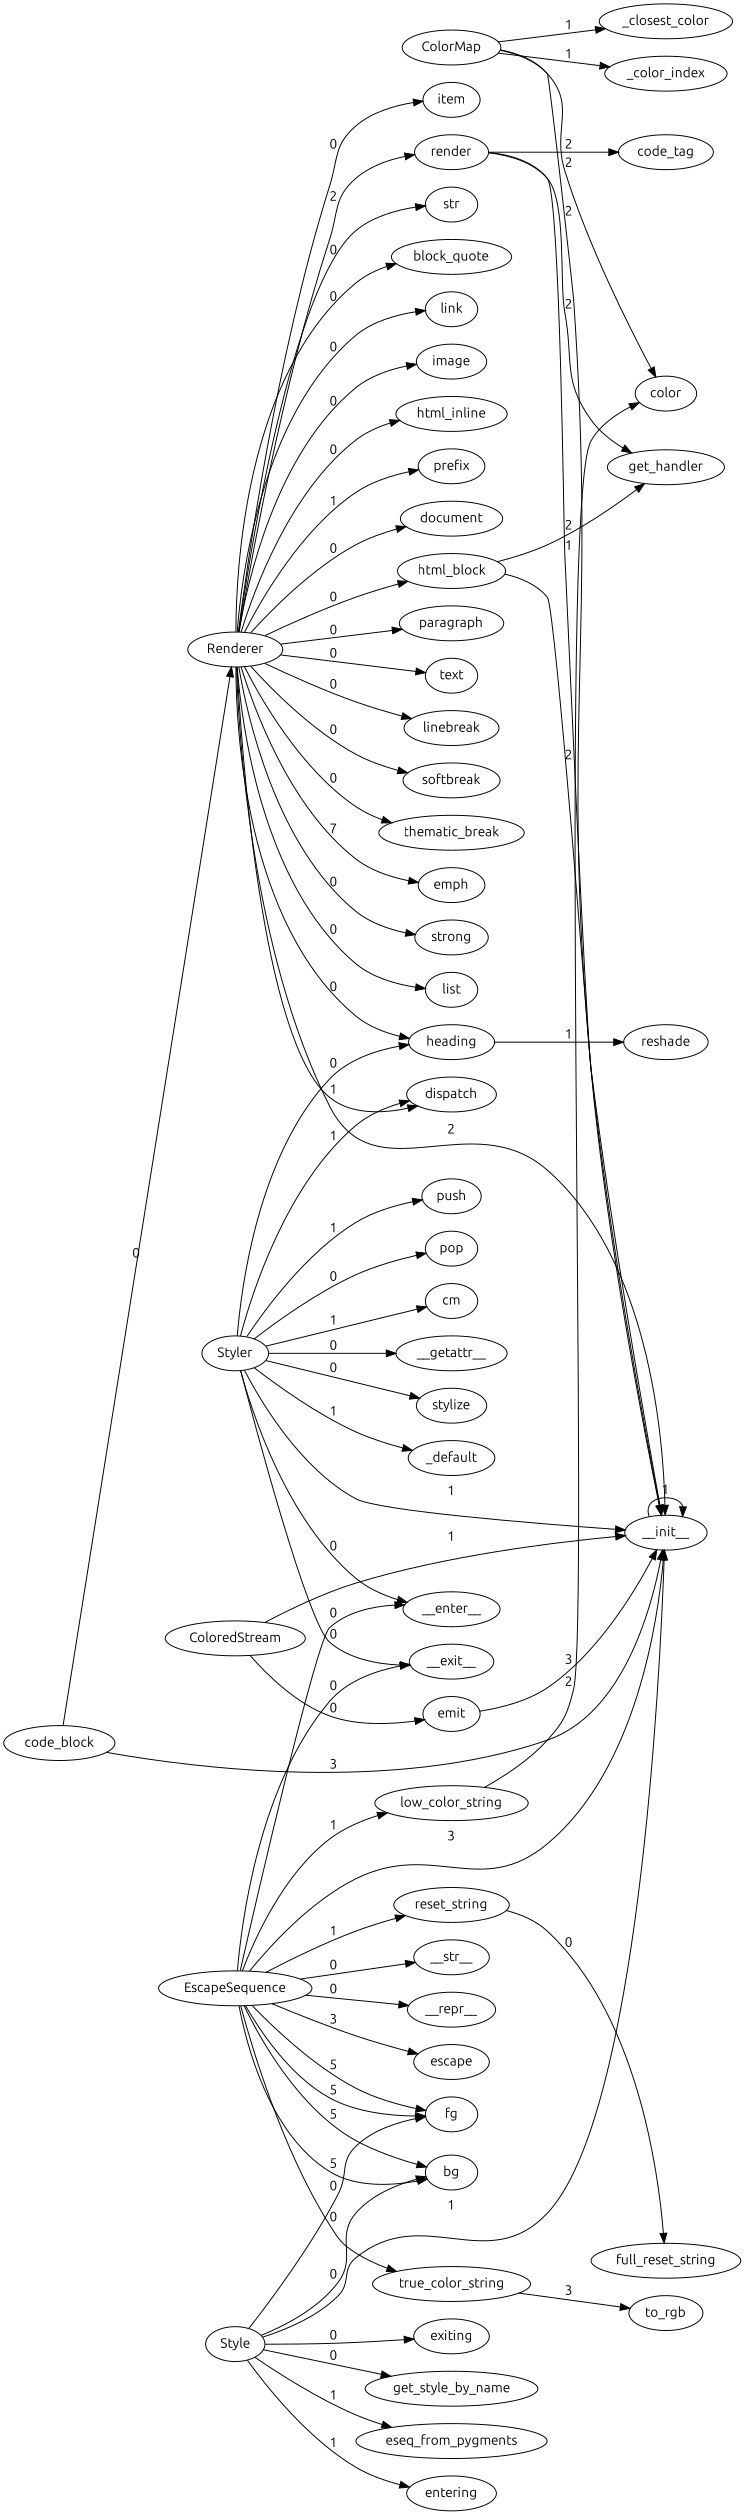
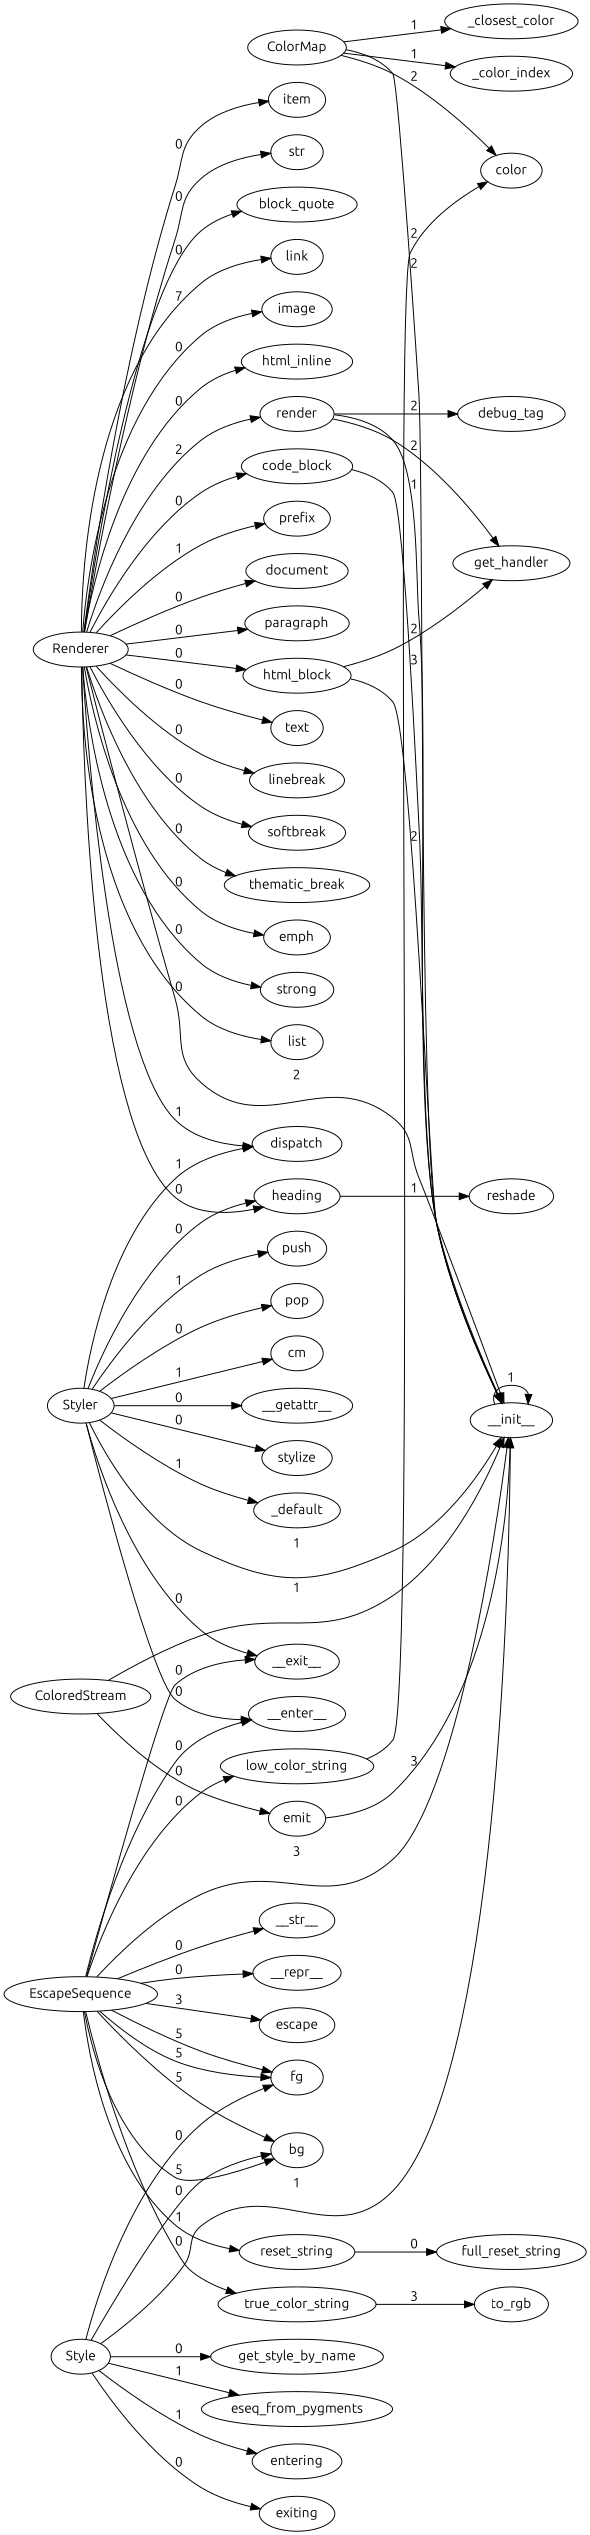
  digraph {
    fontname=Ubuntu
    rankdir=LR
    node [fontname=Ubuntu]
    edge [fontname=Ubuntu]
    n1 [label=ColorMap]
    n2 [label=__init__]
    n3 [label=color]
    n4 [label=_closest_color]
    n5 [label=_color_index]
    n6 [label=EscapeSequence]
    n7 [label=__str__]
    n8 [label=__repr__]
    n9 [label=__enter__]
    n10 [label=__exit__]
    n11 [label=fg]
    n12 [label=bg]
    n13 [label=escape]
    n14 [label=low_color_string]
    n15 [label=true_color_string]
    n16 [label=reset_string]
    to_rgb
    n18 [label=full_reset_string]
    n19 [label=ColoredStream]
    n20 [label=emit]
    n21 [label=Renderer]
    n22 [label=render]
    n23 [label=dispatch]
    n24 [label=prefix]
    n25 [label=document]
    n26 [label=paragraph]
    n27 [label=text]
    n28 [label=linebreak]
    n29 [label=softbreak]
    n30 [label=thematic_break]
    n31 [label=emph]
    n32 [label=strong]
    n33 [label=heading]
    n34 [label=list]
    n35 [label=item]
    n36 [label=str]
    n37 [label=code_block]
    n38 [label=block_quote]
    n39 [label=link]
    n40 [label=image]
    n41 [label=html_inline]
    n42 [label=html_block]
    get_handler
-   debug_tag [label=code_tag]
+   debug_tag
    reshade
    n46 [label=Style]
    n47 [label=get_style_by_name]
    n48 [label=eseq_from_pygments]
    n49 [label=entering]
    n50 [label=exiting]
    n51 [label=Styler]
    n52 [label=cm]
    n53 [label=__getattr__]
    n54 [label=stylize]
    n55 [label=_default]
    n56 [label=push]
    n57 [label=pop]
    n1 -> n2 [label=2]
    n1 -> n3 [label=2]
    n1 -> n4 [label=1]
    n1 -> n5 [label=1]
    n2 -> n2 [label=1]
    n6 -> n2 [label=3]
    n6 -> n7 [label=0]
    n6 -> n8 [label=0]
    n6 -> n9 [label=0]
    n6 -> n10 [label=0]
    n6 -> n11 [label=5]
    n6 -> n11 [label=5]
    n6 -> n12 [label=5]
    n6 -> n12 [label=5]
    n6 -> n13 [label=3]
-   n6 -> n14 [label=1]
+   n6 -> n14 [label=0]
    n6 -> n15 [label=0]
    n6 -> n16 [label=1]
    n14 -> n3 [label=2]
    n15 -> to_rgb [label=3]
    n16 -> n18 [label=0]
    n19 -> n2 [label=1]
    n19 -> n20 [label=0]
    n20 -> n2 [label=3]
    n21 -> n2 [label=2]
    n21 -> n22 [label=2]
    n21 -> n23 [label=1]
    n21 -> n24 [label=1]
    n21 -> n25 [label=0]
    n21 -> n26 [label=0]
    n21 -> n27 [label=0]
    n21 -> n28 [label=0]
    n21 -> n29 [label=0]
    n21 -> n30 [label=0]
-   n21 -> n31 [label=7]
+   n21 -> n31 [label=0]
    n21 -> n32 [label=0]
    n21 -> n33 [label=0]
    n21 -> n34 [label=0]
    n21 -> n35 [label=0]
    n21 -> n36 [label=0]
-   n37 -> n21 [label=0]
+   n21 -> n37 [label=0]
    n21 -> n38 [label=0]
-   n21 -> n39 [label=0]
+   n21 -> n39 [label=7]
    n21 -> n40 [label=0]
    n21 -> n41 [label=0]
    n21 -> n42 [label=0]
    n22 -> n2 [label=1]
    n22 -> get_handler [label=2]
    n22 -> debug_tag [label=2]
    n33 -> reshade [label=1]
    n37 -> n2 [label=3]
    n42 -> n2 [label=2]
    n42 -> get_handler [label=2]
    n46 -> n2 [label=1]
    n46 -> n11 [label=0]
    n46 -> n12 [label=0]
    n46 -> n47 [label=0]
    n46 -> n48 [label=1]
    n46 -> n49 [label=1]
    n46 -> n50 [label=0]
    n51 -> n2 [label=1]
    n51 -> n9 [label=0]
    n51 -> n10 [label=0]
    n51 -> n23 [label=1]
    n51 -> n33 [label=0]
    n51 -> n52 [label=1]
    n51 -> n53 [label=0]
    n51 -> n54 [label=0]
    n51 -> n55 [label=1]
    n51 -> n56 [label=1]
    n51 -> n57 [label=0]
  }
